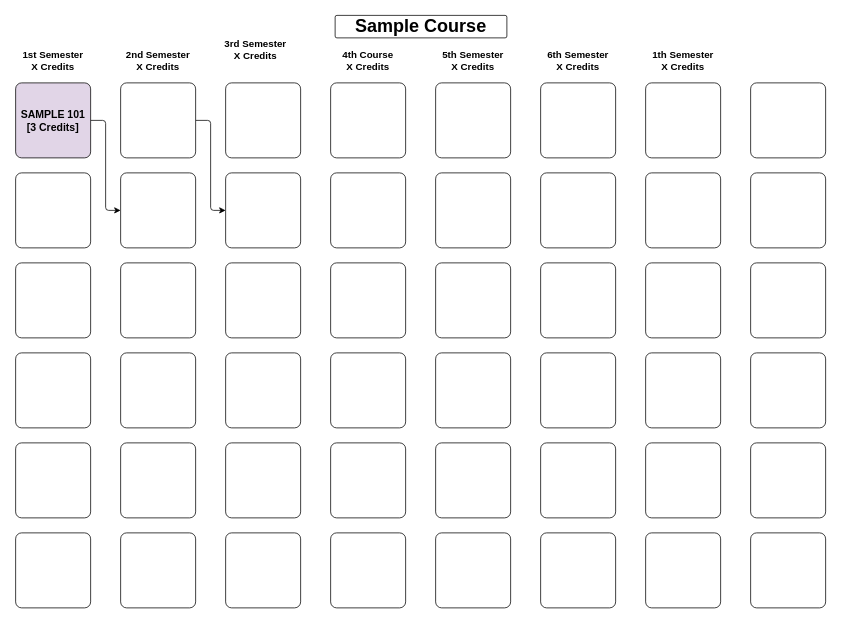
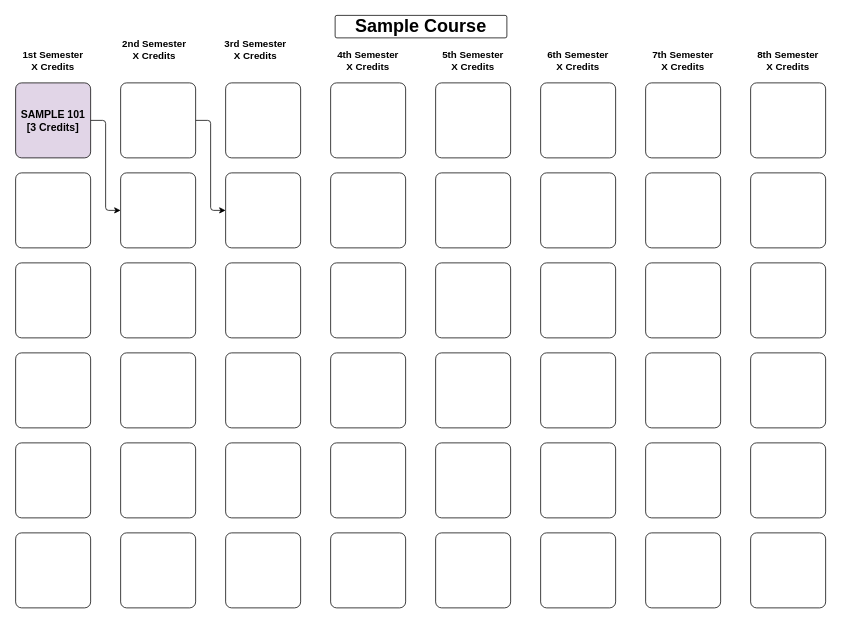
  <mxCell id="0" />
  <mxCell id="1" parent="0" />
  <mxCell id="2" value="&lt;span style=&quot;font-size: 24px&quot;&gt;&lt;b&gt;Sample Course&lt;/b&gt;&lt;/span&gt;" style="rounded=1;whiteSpace=wrap;html=1;arcSize=8;" parent="1" vertex="1"><mxGeometry x="446" width="229" height="30" as="geometry" y="20" /></mxCell>
  <mxCell id="3" style="edgeStyle=orthogonalEdgeStyle;rounded=1;orthogonalLoop=1;jettySize=auto;html=1;entryX=0;entryY=0.5;entryDx=0;entryDy=0;arcSize=8;" parent="1" source="4" target="14" edge="1"><mxGeometry relative="1" as="geometry" /></mxCell>
  <mxCell id="4" value="&lt;span style=&quot;font-size: 14px;&quot;&gt;SAMPLE 101&lt;br style=&quot;font-size: 14px;&quot;&gt;[3 Credits]&lt;/span&gt;" style="rounded=1;whiteSpace=wrap;html=1;fontSize=14;fontStyle=1;arcSize=8;fillColor=#e1d5e7;" parent="1" vertex="1"><mxGeometry x="20" y="110" width="100" height="100" as="geometry" /></mxCell>
  <mxCell id="5" style="edgeStyle=orthogonalEdgeStyle;rounded=1;orthogonalLoop=1;jettySize=auto;html=1;exitX=1;exitY=0.5;exitDx=0;exitDy=0;entryX=0;entryY=0.5;entryDx=0;entryDy=0;arcSize=8;" parent="1" source="6" target="15" edge="1"><mxGeometry relative="1" as="geometry" /></mxCell>
  <mxCell id="6" value="" style="rounded=1;whiteSpace=wrap;html=1;fontSize=14;fontStyle=1;arcSize=8;" parent="1" vertex="1"><mxGeometry x="160" y="110" width="100" height="100" as="geometry" /></mxCell>
  <mxCell id="7" value="" style="rounded=1;whiteSpace=wrap;html=1;fontSize=14;fontStyle=1;arcSize=8;" parent="1" vertex="1"><mxGeometry x="300" y="110" width="100" height="100" as="geometry" /></mxCell>
  <mxCell id="8" value="" style="rounded=1;whiteSpace=wrap;html=1;fontSize=14;fontStyle=1;arcSize=8;" parent="1" vertex="1"><mxGeometry x="440" y="110" width="100" height="100" as="geometry" /></mxCell>
  <mxCell id="9" value="" style="rounded=1;whiteSpace=wrap;html=1;fontSize=14;fontStyle=1;arcSize=8;" parent="1" vertex="1"><mxGeometry x="580" y="110" width="100" height="100" as="geometry" /></mxCell>
  <mxCell id="10" value="" style="rounded=1;whiteSpace=wrap;html=1;fontSize=14;fontStyle=1;arcSize=8;" parent="1" vertex="1"><mxGeometry x="720" y="110" width="100" height="100" as="geometry" /></mxCell>
  <mxCell id="11" value="" style="rounded=1;whiteSpace=wrap;html=1;fontSize=14;fontStyle=1;arcSize=8;" parent="1" vertex="1"><mxGeometry x="860" y="110" width="100" height="100" as="geometry" /></mxCell>
  <mxCell id="12" value="" style="rounded=1;whiteSpace=wrap;html=1;fontSize=14;fontStyle=1;arcSize=8;" parent="1" vertex="1"><mxGeometry x="1000" y="110" width="100" height="100" as="geometry" /></mxCell>
  <mxCell id="13" value="" style="rounded=1;whiteSpace=wrap;html=1;fontSize=14;fontStyle=1;arcSize=8;" parent="1" vertex="1"><mxGeometry x="20" y="230" width="100" height="100" as="geometry" /></mxCell>
  <mxCell id="14" value="" style="rounded=1;whiteSpace=wrap;html=1;fontSize=14;fontStyle=1;arcSize=8;" parent="1" vertex="1"><mxGeometry x="160" y="230" width="100" height="100" as="geometry" /></mxCell>
  <mxCell id="15" value="" style="rounded=1;whiteSpace=wrap;html=1;fontSize=14;fontStyle=1;arcSize=8;" parent="1" vertex="1"><mxGeometry x="300" y="230" width="100" height="100" as="geometry" /></mxCell>
  <mxCell id="16" value="" style="rounded=1;whiteSpace=wrap;html=1;fontSize=14;fontStyle=1;arcSize=8;" parent="1" vertex="1"><mxGeometry x="440" y="230" width="100" height="100" as="geometry" /></mxCell>
  <mxCell id="17" value="" style="rounded=1;whiteSpace=wrap;html=1;fontSize=14;fontStyle=1;arcSize=8;" parent="1" vertex="1"><mxGeometry x="580" y="230" width="100" height="100" as="geometry" /></mxCell>
  <mxCell id="18" value="" style="rounded=1;whiteSpace=wrap;html=1;fontSize=14;fontStyle=1;arcSize=8;" parent="1" vertex="1"><mxGeometry x="720" y="230" width="100" height="100" as="geometry" /></mxCell>
  <mxCell id="19" value="" style="rounded=1;whiteSpace=wrap;html=1;fontSize=14;fontStyle=1;arcSize=8;" parent="1" vertex="1"><mxGeometry x="860" y="230" width="100" height="100" as="geometry" /></mxCell>
  <mxCell id="20" value="" style="rounded=1;whiteSpace=wrap;html=1;fontSize=14;fontStyle=1;arcSize=8;" parent="1" vertex="1"><mxGeometry x="1000" y="230" width="100" height="100" as="geometry" /></mxCell>
  <mxCell id="21" value="" style="rounded=1;whiteSpace=wrap;html=1;fontSize=14;fontStyle=1;arcSize=8;" parent="1" vertex="1"><mxGeometry x="20" y="350" width="100" height="100" as="geometry" /></mxCell>
  <mxCell id="22" value="" style="rounded=1;whiteSpace=wrap;html=1;fontSize=14;fontStyle=1;arcSize=8;" parent="1" vertex="1"><mxGeometry x="160" y="350" width="100" height="100" as="geometry" /></mxCell>
  <mxCell id="23" value="" style="rounded=1;whiteSpace=wrap;html=1;fontSize=14;fontStyle=1;arcSize=8;" parent="1" vertex="1"><mxGeometry x="300" y="350" width="100" height="100" as="geometry" /></mxCell>
  <mxCell id="24" value="" style="rounded=1;whiteSpace=wrap;html=1;fontSize=14;fontStyle=1;arcSize=8;" parent="1" vertex="1"><mxGeometry x="440" y="350" width="100" height="100" as="geometry" /></mxCell>
  <mxCell id="25" value="" style="rounded=1;whiteSpace=wrap;html=1;fontSize=14;fontStyle=1;arcSize=8;" parent="1" vertex="1"><mxGeometry x="580" y="350" width="100" height="100" as="geometry" /></mxCell>
  <mxCell id="26" value="" style="rounded=1;whiteSpace=wrap;html=1;fontSize=14;fontStyle=1;arcSize=8;" parent="1" vertex="1"><mxGeometry x="720" y="350" width="100" height="100" as="geometry" /></mxCell>
  <mxCell id="27" value="" style="rounded=1;whiteSpace=wrap;html=1;fontSize=14;fontStyle=1;arcSize=8;" parent="1" vertex="1"><mxGeometry x="860" y="350" width="100" height="100" as="geometry" /></mxCell>
  <mxCell id="28" value="" style="rounded=1;whiteSpace=wrap;html=1;fontSize=14;fontStyle=1;arcSize=8;" parent="1" vertex="1"><mxGeometry x="1000" y="350" width="100" height="100" as="geometry" /></mxCell>
  <mxCell id="29" value="" style="rounded=1;whiteSpace=wrap;html=1;fontSize=14;fontStyle=1;arcSize=8;" parent="1" vertex="1"><mxGeometry x="20" y="470" width="100" height="100" as="geometry" /></mxCell>
  <mxCell id="30" value="" style="rounded=1;whiteSpace=wrap;html=1;fontSize=14;fontStyle=1;arcSize=8;" parent="1" vertex="1"><mxGeometry x="160" y="470" width="100" height="100" as="geometry" /></mxCell>
  <mxCell id="31" value="" style="rounded=1;whiteSpace=wrap;html=1;fontSize=14;fontStyle=1;arcSize=8;" parent="1" vertex="1"><mxGeometry x="300" y="470" width="100" height="100" as="geometry" /></mxCell>
  <mxCell id="32" value="" style="rounded=1;whiteSpace=wrap;html=1;fontSize=14;fontStyle=1;arcSize=8;" parent="1" vertex="1"><mxGeometry x="440" y="470" width="100" height="100" as="geometry" /></mxCell>
  <mxCell id="33" value="" style="rounded=1;whiteSpace=wrap;html=1;fontSize=14;fontStyle=1;arcSize=8;" parent="1" vertex="1"><mxGeometry x="580" y="470" width="100" height="100" as="geometry" /></mxCell>
  <mxCell id="34" value="" style="rounded=1;whiteSpace=wrap;html=1;fontSize=14;fontStyle=1;arcSize=8;" parent="1" vertex="1"><mxGeometry x="720" y="470" width="100" height="100" as="geometry" /></mxCell>
  <mxCell id="35" value="" style="rounded=1;whiteSpace=wrap;html=1;fontSize=14;fontStyle=1;arcSize=8;" parent="1" vertex="1"><mxGeometry x="860" y="470" width="100" height="100" as="geometry" /></mxCell>
  <mxCell id="36" value="" style="rounded=1;whiteSpace=wrap;html=1;fontSize=14;fontStyle=1;arcSize=8;" parent="1" vertex="1"><mxGeometry x="1000" y="470" width="100" height="100" as="geometry" /></mxCell>
  <mxCell id="37" value="" style="rounded=1;whiteSpace=wrap;html=1;fontSize=14;fontStyle=1;arcSize=8;" parent="1" vertex="1"><mxGeometry x="20" y="590" width="100" height="100" as="geometry" /></mxCell>
  <mxCell id="38" value="" style="rounded=1;whiteSpace=wrap;html=1;fontSize=14;fontStyle=1;arcSize=8;" parent="1" vertex="1"><mxGeometry x="160" y="590" width="100" height="100" as="geometry" /></mxCell>
  <mxCell id="39" value="" style="rounded=1;whiteSpace=wrap;html=1;fontSize=14;fontStyle=1;arcSize=8;" parent="1" vertex="1"><mxGeometry x="300" y="590" width="100" height="100" as="geometry" /></mxCell>
  <mxCell id="40" value="" style="rounded=1;whiteSpace=wrap;html=1;fontSize=14;fontStyle=1;arcSize=8;" parent="1" vertex="1"><mxGeometry x="440" y="590" width="100" height="100" as="geometry" /></mxCell>
  <mxCell id="41" value="" style="rounded=1;whiteSpace=wrap;html=1;fontSize=14;fontStyle=1;arcSize=8;" parent="1" vertex="1"><mxGeometry x="580" y="590" width="100" height="100" as="geometry" /></mxCell>
  <mxCell id="42" value="" style="rounded=1;whiteSpace=wrap;html=1;fontSize=14;fontStyle=1;arcSize=8;" parent="1" vertex="1"><mxGeometry x="720" y="590" width="100" height="100" as="geometry" /></mxCell>
  <mxCell id="43" value="" style="rounded=1;whiteSpace=wrap;html=1;fontSize=14;fontStyle=1;arcSize=8;" parent="1" vertex="1"><mxGeometry x="860" y="590" width="100" height="100" as="geometry" /></mxCell>
  <mxCell id="44" value="" style="rounded=1;whiteSpace=wrap;html=1;fontSize=14;fontStyle=1;arcSize=8;" parent="1" vertex="1"><mxGeometry x="1000" y="590" width="100" height="100" as="geometry" /></mxCell>
  <mxCell id="45" value="" style="rounded=1;whiteSpace=wrap;html=1;fontSize=14;fontStyle=1;arcSize=8;" parent="1" vertex="1"><mxGeometry x="20" y="710" width="100" height="100" as="geometry" /></mxCell>
  <mxCell id="46" value="" style="rounded=1;whiteSpace=wrap;html=1;fontSize=14;fontStyle=1;arcSize=8;" parent="1" vertex="1"><mxGeometry x="160" y="710" width="100" height="100" as="geometry" /></mxCell>
  <mxCell id="47" value="" style="rounded=1;whiteSpace=wrap;html=1;fontSize=14;fontStyle=1;arcSize=8;" parent="1" vertex="1"><mxGeometry x="300" y="710" width="100" height="100" as="geometry" /></mxCell>
  <mxCell id="48" value="" style="rounded=1;whiteSpace=wrap;html=1;fontSize=14;fontStyle=1;arcSize=8;" parent="1" vertex="1"><mxGeometry x="440" y="710" width="100" height="100" as="geometry" /></mxCell>
  <mxCell id="49" value="" style="rounded=1;whiteSpace=wrap;html=1;fontSize=14;fontStyle=1;arcSize=8;" parent="1" vertex="1"><mxGeometry x="580" y="710" width="100" height="100" as="geometry" /></mxCell>
  <mxCell id="50" value="" style="rounded=1;whiteSpace=wrap;html=1;fontSize=14;fontStyle=1;arcSize=8;" parent="1" vertex="1"><mxGeometry x="720" y="710" width="100" height="100" as="geometry" /></mxCell>
  <mxCell id="51" value="" style="rounded=1;whiteSpace=wrap;html=1;fontSize=14;fontStyle=1;arcSize=8;" parent="1" vertex="1"><mxGeometry x="860" y="710" width="100" height="100" as="geometry" /></mxCell>
  <mxCell id="52" value="" style="rounded=1;whiteSpace=wrap;html=1;fontSize=14;fontStyle=1;arcSize=8;" parent="1" vertex="1"><mxGeometry x="1000" y="710" width="100" height="100" as="geometry" /></mxCell>
  <mxCell id="53" value="1st Semester&lt;br style=&quot;font-size: 13px;&quot;&gt;X Credits" style="text;html=1;strokeColor=none;fillColor=none;align=center;verticalAlign=middle;whiteSpace=wrap;rounded=0;fontStyle=1;fontSize=13;arcSize=8;" parent="1" vertex="1"><mxGeometry x="25" y="60" width="90" height="40" as="geometry" /></mxCell>
- <mxCell id="54" value="2nd Semester&lt;br style=&quot;font-size: 13px;&quot;&gt;X Credits" style="text;html=1;strokeColor=none;fillColor=none;align=center;verticalAlign=middle;whiteSpace=wrap;rounded=0;fontStyle=1;fontSize=13;arcSize=8;" parent="1" vertex="1"><mxGeometry x="165" y="60" width="90" height="40" as="geometry" /></mxCell>
+ <mxCell id="54" value="2nd Semester&lt;br style=&quot;font-size: 13px;&quot;&gt;X Credits" style="text;html=1;strokeColor=none;fillColor=none;align=center;verticalAlign=middle;whiteSpace=wrap;rounded=0;fontStyle=1;fontSize=13;arcSize=8;" parent="1" vertex="1"><mxGeometry x="160" y="45" width="90" height="40" as="geometry" /></mxCell>
  <mxCell id="55" value="3rd Semester&lt;br style=&quot;font-size: 13px;&quot;&gt;X Credits" style="text;html=1;strokeColor=none;fillColor=none;align=center;verticalAlign=middle;whiteSpace=wrap;rounded=0;fontStyle=1;fontSize=13;arcSize=8;" parent="1" vertex="1"><mxGeometry x="295" y="45" width="90" height="40" as="geometry" /></mxCell>
- <mxCell id="56" value="1th Semester&lt;br style=&quot;font-size: 13px;&quot;&gt;X Credits" style="text;html=1;strokeColor=none;fillColor=none;align=center;verticalAlign=middle;whiteSpace=wrap;rounded=0;fontStyle=1;fontSize=13;arcSize=8;" parent="1" vertex="1"><mxGeometry x="865" y="60" width="90" height="40" as="geometry" /></mxCell>
+ <mxCell id="56" value="7th Semester&lt;br style=&quot;font-size: 13px;&quot;&gt;X Credits" style="text;html=1;strokeColor=none;fillColor=none;align=center;verticalAlign=middle;whiteSpace=wrap;rounded=0;fontStyle=1;fontSize=13;arcSize=8;" parent="1" vertex="1"><mxGeometry x="865" y="60" width="90" height="40" as="geometry" /></mxCell>
  <mxCell id="57" value="5th Semester&lt;br style=&quot;font-size: 13px;&quot;&gt;X Credits" style="text;html=1;strokeColor=none;fillColor=none;align=center;verticalAlign=middle;whiteSpace=wrap;rounded=0;fontStyle=1;fontSize=13;arcSize=8;" parent="1" vertex="1"><mxGeometry x="585" y="60" width="90" height="40" as="geometry" /></mxCell>
- <mxCell id="58" value="4th Course&lt;br style=&quot;font-size: 13px;&quot;&gt;X Credits" style="text;html=1;strokeColor=none;fillColor=none;align=center;verticalAlign=middle;whiteSpace=wrap;rounded=0;fontStyle=1;fontSize=13;arcSize=8;" parent="1" vertex="1"><mxGeometry x="445" y="60" width="90" height="40" as="geometry" /></mxCell>
+ <mxCell id="58" value="4th Semester&lt;br style=&quot;font-size: 13px;&quot;&gt;X Credits" style="text;html=1;strokeColor=none;fillColor=none;align=center;verticalAlign=middle;whiteSpace=wrap;rounded=0;fontStyle=1;fontSize=13;arcSize=8;" parent="1" vertex="1"><mxGeometry x="445" y="60" width="90" height="40" as="geometry" /></mxCell>
  <mxCell id="59" value="6th Semester&lt;br style=&quot;font-size: 13px;&quot;&gt;X Credits" style="text;html=1;strokeColor=none;fillColor=none;align=center;verticalAlign=middle;whiteSpace=wrap;rounded=0;fontStyle=1;fontSize=13;arcSize=8;" parent="1" vertex="1"><mxGeometry x="725" y="60" width="90" height="40" as="geometry" /></mxCell>
+ <mxCell id="60" value="8th Semester&lt;br style=&quot;font-size: 13px;&quot;&gt;X Credits" style="text;html=1;strokeColor=none;fillColor=none;align=center;verticalAlign=middle;whiteSpace=wrap;rounded=0;fontStyle=1;fontSize=13;arcSize=8;" parent="1" vertex="1"><mxGeometry x="1005" y="60" width="90" height="40" as="geometry" /></mxCell>
